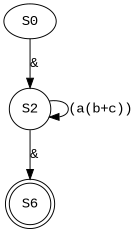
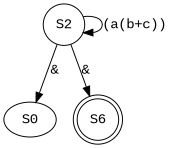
  digraph {
    fontname="Liberation Mono"
    node [fontname="Liberation Mono"]
    edge [fontname="Liberation Mono"]
    n1 [label=S0]
    n2 [label=S2 shape=circle]
    n3 [label=S6 shape=doublecircle]
-   n1 -> n2 [label="&"]
+   n2 -> n1 [label="&"]
    n2 -> n2 [label="(a(b+c))"]
    n2 -> n3 [label="&"]
  }
